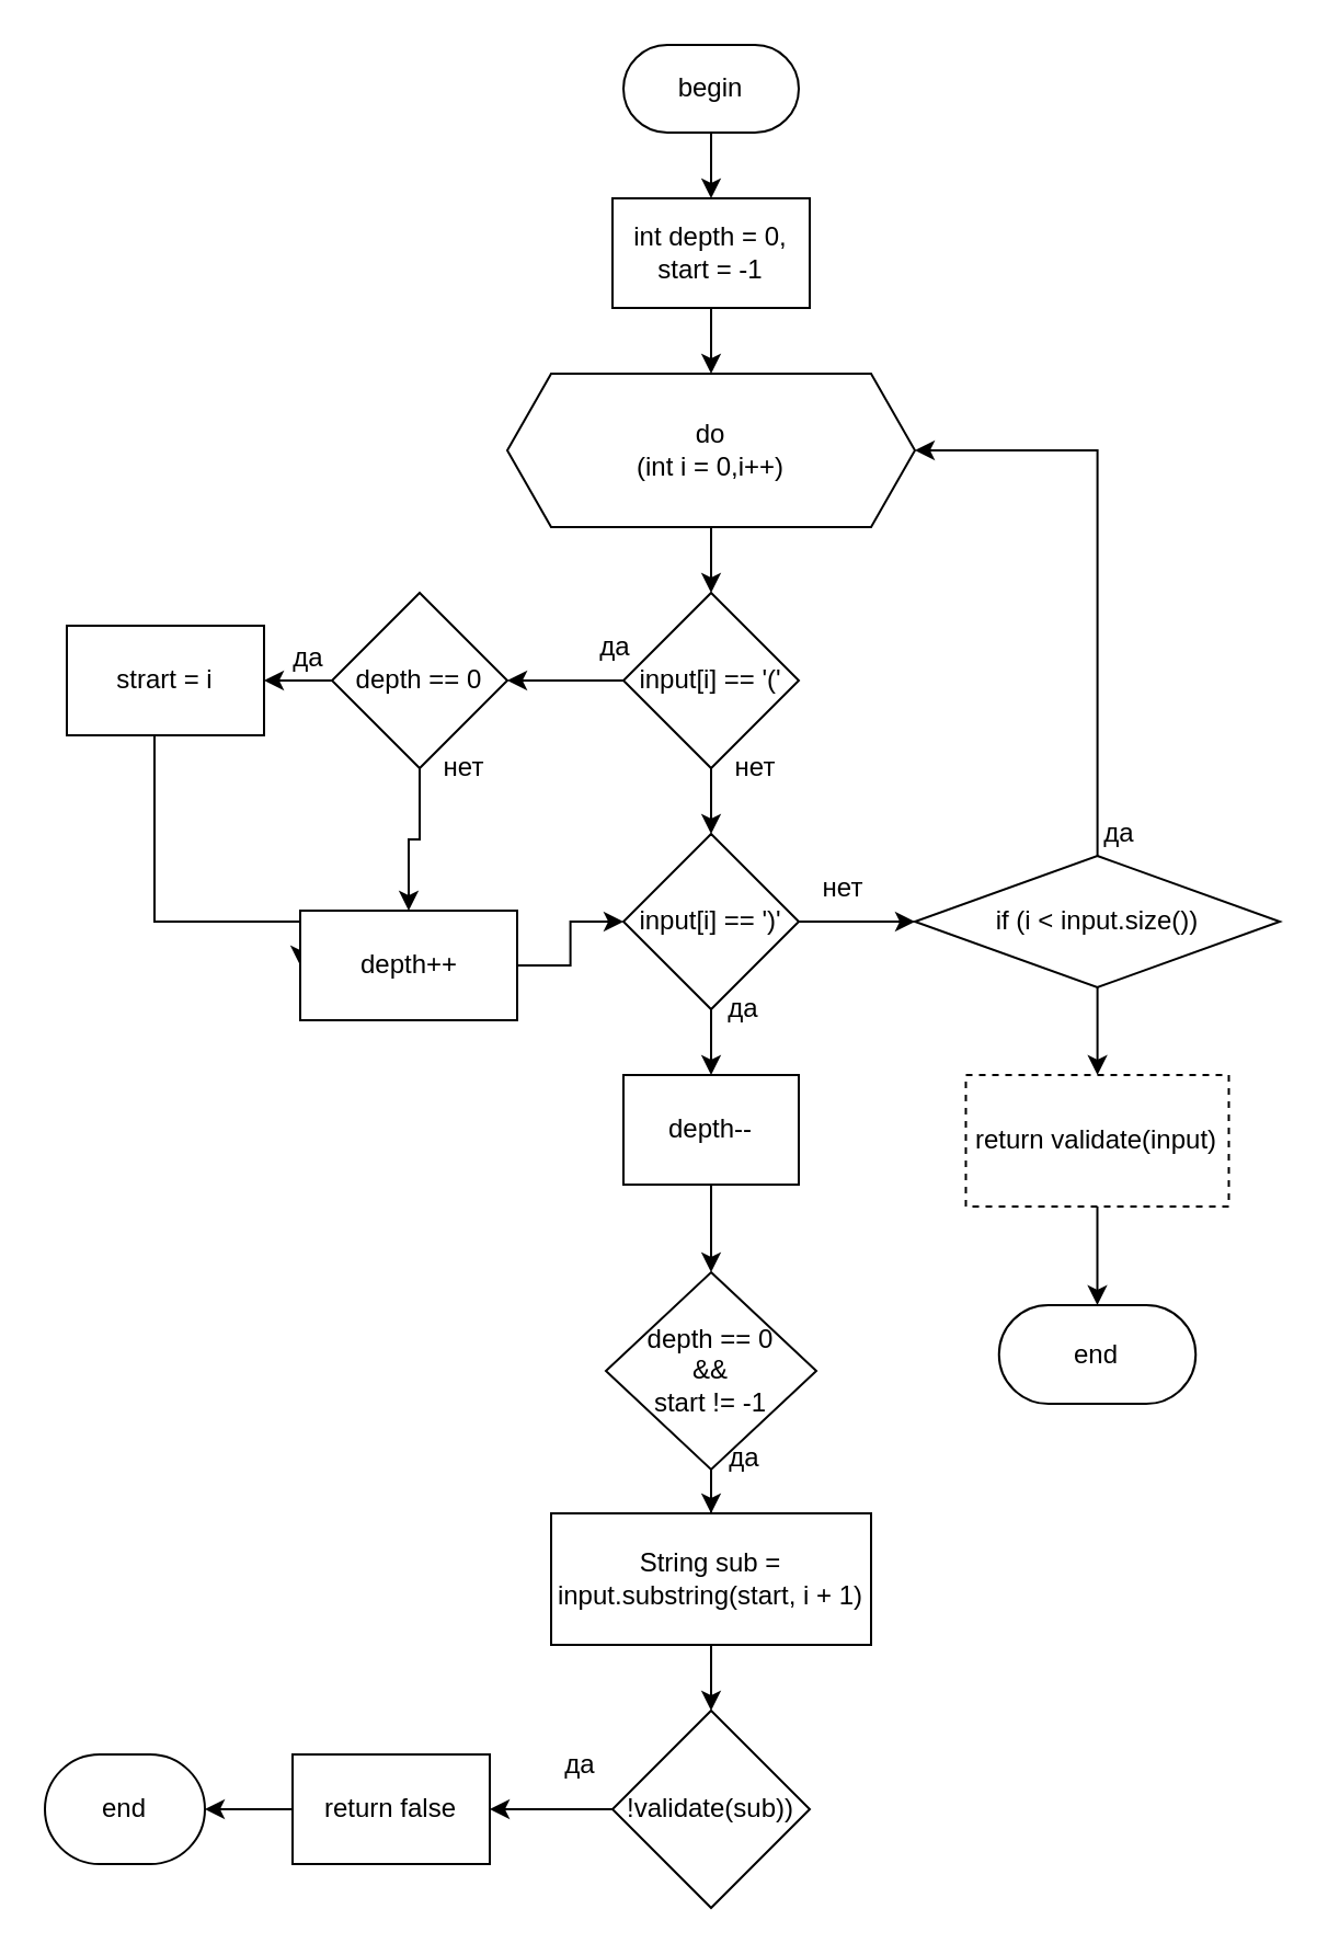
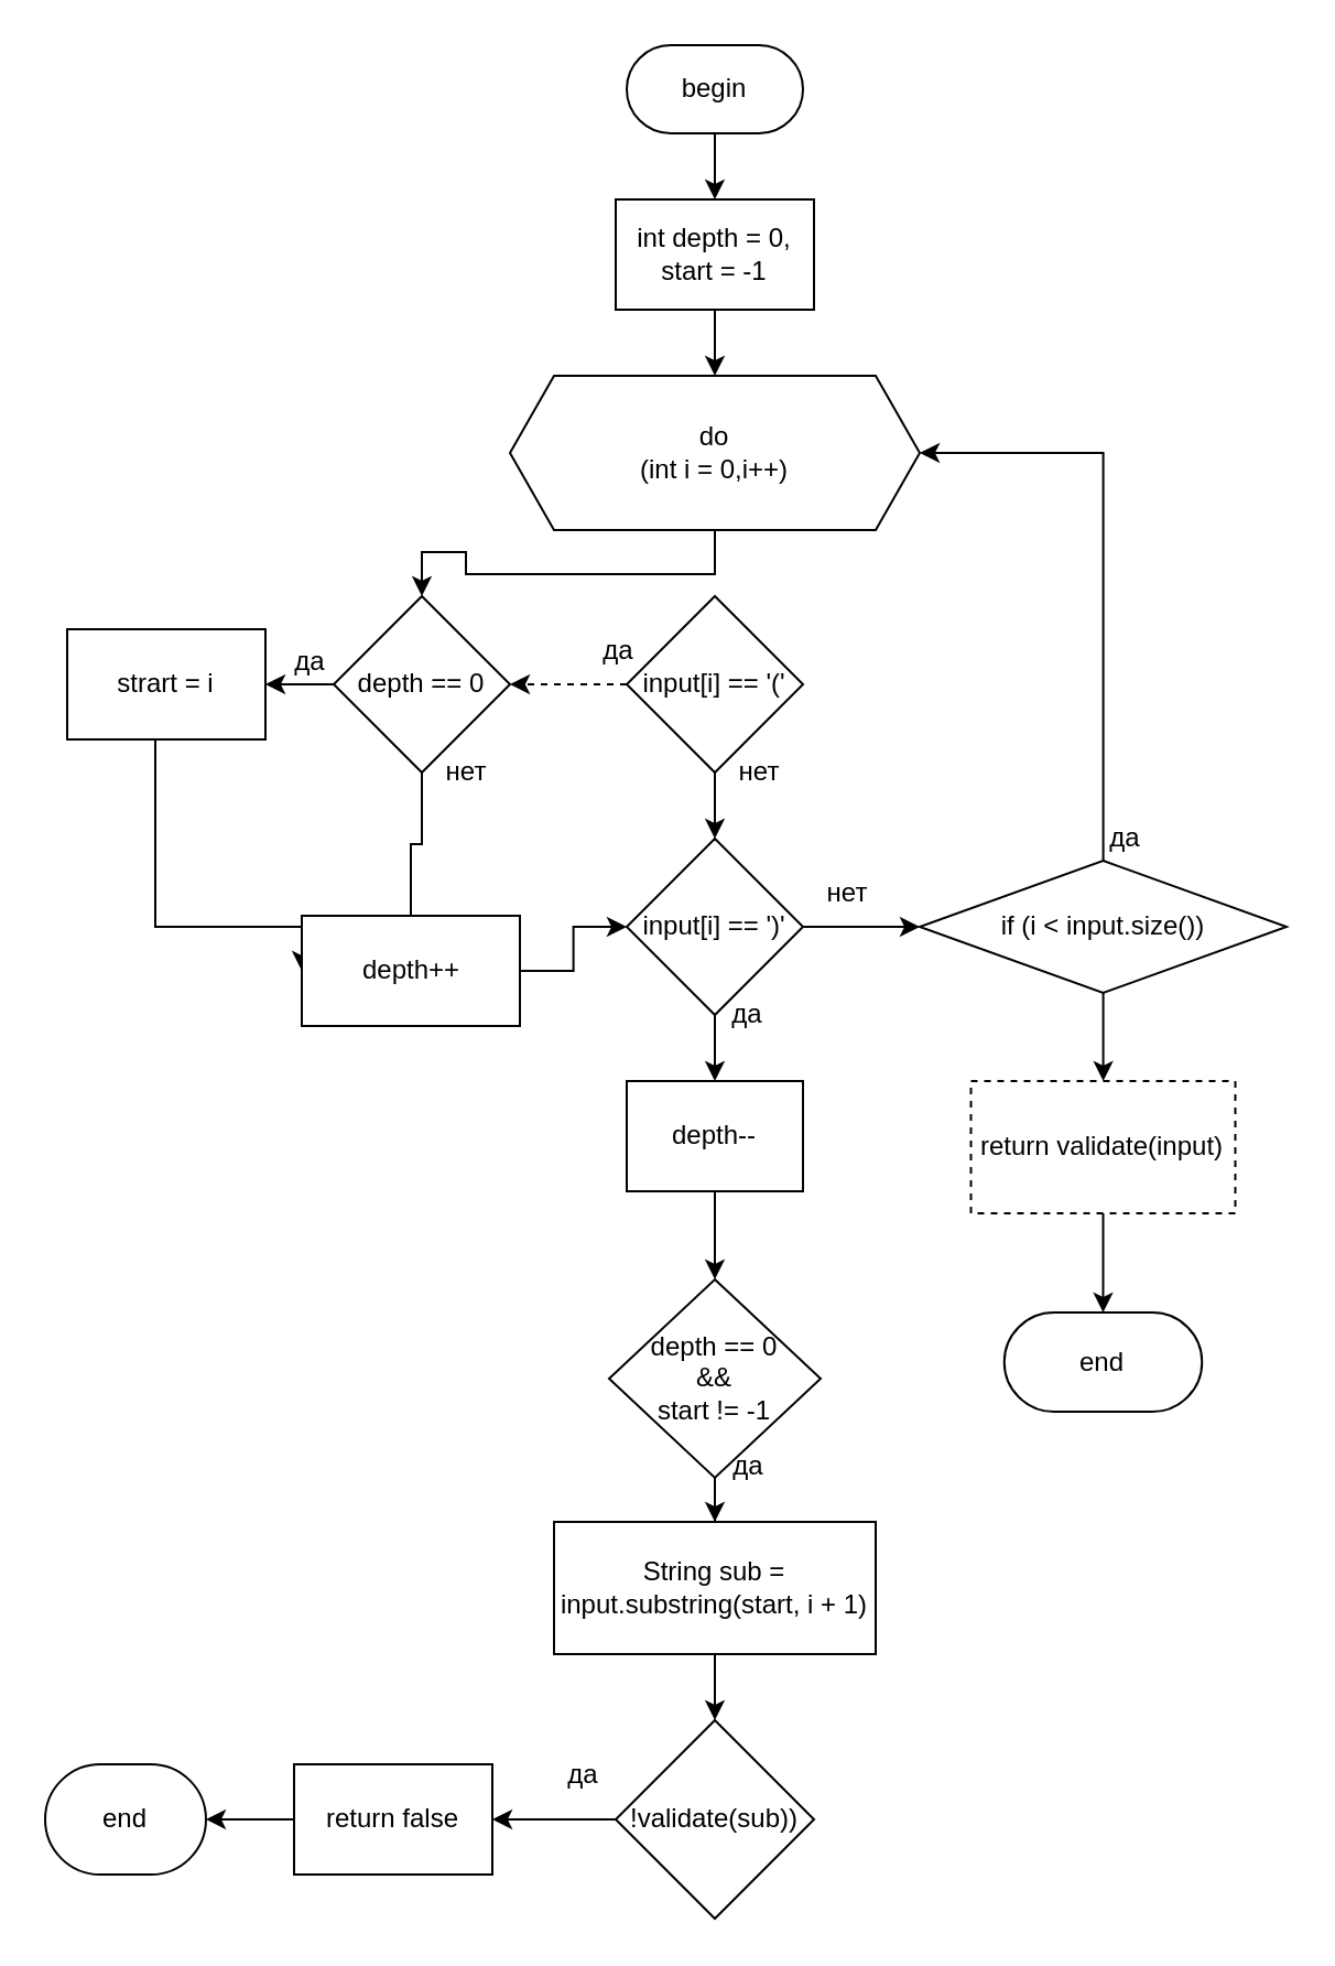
  <mxCell id="0" />
  <mxCell id="1" parent="0" />
  <mxCell id="2" style="edgeStyle=orthogonalEdgeStyle;rounded=0;orthogonalLoop=1;jettySize=auto;html=1;" parent="1" source="3" target="5" edge="1"><mxGeometry relative="1" as="geometry" /></mxCell>
  <mxCell id="3" value="begin" style="rounded=1;whiteSpace=wrap;html=1;arcSize=50;" parent="1" vertex="1"><mxGeometry x="284" y="20" width="80" height="40" as="geometry" /></mxCell>
  <mxCell id="4" style="edgeStyle=orthogonalEdgeStyle;rounded=0;orthogonalLoop=1;jettySize=auto;html=1;" parent="1" source="5" target="7" edge="1"><mxGeometry relative="1" as="geometry" /></mxCell>
  <mxCell id="5" value="int depth = 0,&lt;div&gt;start = -1&lt;/div&gt;" style="rounded=0;whiteSpace=wrap;html=1;" parent="1" vertex="1"><mxGeometry x="279" y="90" width="90" height="50" as="geometry" /></mxCell>
- <mxCell id="6" style="edgeStyle=orthogonalEdgeStyle;rounded=0;orthogonalLoop=1;jettySize=auto;html=1;entryX=0.5;entryY=0;entryDx=0;entryDy=0;" parent="1" source="7" target="10" edge="1"><mxGeometry relative="1" as="geometry" /></mxCell>
+ <mxCell id="6" style="edgeStyle=orthogonalEdgeStyle;rounded=0;orthogonalLoop=1;jettySize=auto;html=1;" parent="1" source="7" target="13" edge="1"><mxGeometry relative="1" as="geometry" /></mxCell>
  <mxCell id="7" value="do&lt;div&gt;(int i = 0,i++)&lt;/div&gt;" style="shape=hexagon;perimeter=hexagonPerimeter2;whiteSpace=wrap;html=1;fixedSize=1;" parent="1" vertex="1"><mxGeometry x="231" y="170" width="186" height="70" as="geometry" /></mxCell>
- <mxCell id="8" style="edgeStyle=orthogonalEdgeStyle;rounded=0;orthogonalLoop=1;jettySize=auto;html=1;entryX=1;entryY=0.5;entryDx=0;entryDy=0;" parent="1" source="10" target="13" edge="1"><mxGeometry relative="1" as="geometry" /></mxCell>
+ <mxCell id="8" style="edgeStyle=orthogonalEdgeStyle;rounded=0;orthogonalLoop=1;jettySize=auto;html=1;entryX=1;entryY=0.5;entryDx=0;entryDy=0;dashed=1;" parent="1" source="10" target="13" edge="1"><mxGeometry relative="1" as="geometry" /></mxCell>
  <mxCell id="9" style="edgeStyle=orthogonalEdgeStyle;rounded=0;orthogonalLoop=1;jettySize=auto;html=1;entryX=0.5;entryY=0;entryDx=0;entryDy=0;" parent="1" source="10" target="24" edge="1"><mxGeometry relative="1" as="geometry" /></mxCell>
  <mxCell id="10" value="input[i] == '('" style="rhombus;whiteSpace=wrap;html=1;" parent="1" vertex="1"><mxGeometry x="284" y="270" width="80" height="80" as="geometry" /></mxCell>
  <mxCell id="11" style="edgeStyle=orthogonalEdgeStyle;rounded=0;orthogonalLoop=1;jettySize=auto;html=1;" parent="1" source="13" target="16" edge="1"><mxGeometry relative="1" as="geometry" /></mxCell>
- <mxCell id="12" style="edgeStyle=orthogonalEdgeStyle;rounded=0;orthogonalLoop=1;jettySize=auto;html=1;entryX=0.5;entryY=0;entryDx=0;entryDy=0;" parent="1" source="13" target="19" edge="1"><mxGeometry relative="1" as="geometry" /></mxCell>
+ <mxCell id="12" style="edgeStyle=orthogonalEdgeStyle;rounded=0;orthogonalLoop=1;jettySize=auto;html=1;entryX=0.5;entryY=0;entryDx=0;entryDy=0;endArrow=none;" parent="1" source="13" target="19" edge="1"><mxGeometry relative="1" as="geometry" /></mxCell>
  <mxCell id="13" value="depth == 0" style="rhombus;whiteSpace=wrap;html=1;" parent="1" vertex="1"><mxGeometry x="151" y="270" width="80" height="80" as="geometry" /></mxCell>
  <mxCell id="14" value="да" style="text;html=1;align=center;verticalAlign=middle;resizable=0;points=[];autosize=1;strokeColor=none;fillColor=none;" parent="1" vertex="1"><mxGeometry x="260" y="280" width="40" height="30" as="geometry" /></mxCell>
  <mxCell id="15" style="edgeStyle=orthogonalEdgeStyle;rounded=0;orthogonalLoop=1;jettySize=auto;html=1;entryX=0;entryY=0.5;entryDx=0;entryDy=0;" parent="1" source="16" target="19" edge="1"><mxGeometry relative="1" as="geometry"><Array as="points"><mxPoint x="70" y="420" /></Array></mxGeometry></mxCell>
  <mxCell id="16" value="strart = i" style="rounded=0;whiteSpace=wrap;html=1;" parent="1" vertex="1"><mxGeometry x="30" y="285" width="90" height="50" as="geometry" /></mxCell>
  <mxCell id="17" value="да" style="text;html=1;align=center;verticalAlign=middle;resizable=0;points=[];autosize=1;strokeColor=none;fillColor=none;" parent="1" vertex="1"><mxGeometry x="120" y="285" width="40" height="30" as="geometry" /></mxCell>
  <mxCell id="18" style="edgeStyle=orthogonalEdgeStyle;rounded=0;orthogonalLoop=1;jettySize=auto;html=1;entryX=0;entryY=0.5;entryDx=0;entryDy=0;" parent="1" source="19" target="24" edge="1"><mxGeometry relative="1" as="geometry" /></mxCell>
  <mxCell id="19" value="depth++" style="rounded=0;whiteSpace=wrap;html=1;" parent="1" vertex="1"><mxGeometry x="136.5" y="415" width="99" height="50" as="geometry" /></mxCell>
  <mxCell id="20" value="нет" style="text;html=1;align=center;verticalAlign=middle;resizable=0;points=[];autosize=1;strokeColor=none;fillColor=none;" parent="1" vertex="1"><mxGeometry x="191" y="335" width="40" height="30" as="geometry" /></mxCell>
  <mxCell id="21" value="нет" style="text;html=1;align=center;verticalAlign=middle;resizable=0;points=[];autosize=1;strokeColor=none;fillColor=none;" parent="1" vertex="1"><mxGeometry x="324" y="335" width="40" height="30" as="geometry" /></mxCell>
  <mxCell id="22" style="edgeStyle=orthogonalEdgeStyle;rounded=0;orthogonalLoop=1;jettySize=auto;html=1;entryX=0.5;entryY=0;entryDx=0;entryDy=0;" parent="1" source="24" target="26" edge="1"><mxGeometry relative="1" as="geometry" /></mxCell>
  <mxCell id="23" style="edgeStyle=orthogonalEdgeStyle;rounded=0;orthogonalLoop=1;jettySize=auto;html=1;entryX=0;entryY=0.5;entryDx=0;entryDy=0;" parent="1" source="24" target="41" edge="1"><mxGeometry relative="1" as="geometry" /></mxCell>
  <mxCell id="24" value="input[i] == ')'" style="rhombus;whiteSpace=wrap;html=1;" parent="1" vertex="1"><mxGeometry x="284" y="380" width="80" height="80" as="geometry" /></mxCell>
  <mxCell id="25" style="edgeStyle=orthogonalEdgeStyle;rounded=0;orthogonalLoop=1;jettySize=auto;html=1;" parent="1" source="26" target="28" edge="1"><mxGeometry relative="1" as="geometry" /></mxCell>
  <mxCell id="26" value="depth--" style="rounded=0;whiteSpace=wrap;html=1;" parent="1" vertex="1"><mxGeometry x="284" y="490" width="80" height="50" as="geometry" /></mxCell>
  <mxCell id="27" style="edgeStyle=orthogonalEdgeStyle;rounded=0;orthogonalLoop=1;jettySize=auto;html=1;" parent="1" source="28" target="31" edge="1"><mxGeometry relative="1" as="geometry" /></mxCell>
  <mxCell id="28" value="depth == 0&lt;div&gt;&amp;amp;&amp;amp;&lt;br&gt;start != -1&lt;/div&gt;" style="rhombus;whiteSpace=wrap;html=1;" parent="1" vertex="1"><mxGeometry x="276" y="580" width="96" height="90" as="geometry" /></mxCell>
  <mxCell id="29" value="да" style="text;html=1;align=center;verticalAlign=middle;whiteSpace=wrap;rounded=0;" parent="1" vertex="1"><mxGeometry x="309" y="445" width="60" height="30" as="geometry" /></mxCell>
  <mxCell id="30" style="edgeStyle=orthogonalEdgeStyle;rounded=0;orthogonalLoop=1;jettySize=auto;html=1;" parent="1" source="31" target="32" edge="1"><mxGeometry relative="1" as="geometry" /></mxCell>
  <mxCell id="31" value="String sub = input.substring(start, i + 1)" style="rounded=0;whiteSpace=wrap;html=1;" parent="1" vertex="1"><mxGeometry x="251" y="690" width="146" height="60" as="geometry" /></mxCell>
  <mxCell id="32" value="!validate(sub))" style="rhombus;whiteSpace=wrap;html=1;" parent="1" vertex="1"><mxGeometry x="279" y="780" width="90" height="90" as="geometry" /></mxCell>
  <mxCell id="33" style="edgeStyle=orthogonalEdgeStyle;rounded=0;orthogonalLoop=1;jettySize=auto;html=1;" parent="1" edge="1"><mxGeometry relative="1" as="geometry"><mxPoint x="223" y="825" as="targetPoint" /><mxPoint x="279" y="825" as="sourcePoint" /></mxGeometry></mxCell>
  <mxCell id="34" style="edgeStyle=orthogonalEdgeStyle;rounded=0;orthogonalLoop=1;jettySize=auto;html=1;" parent="1" source="35" target="36" edge="1"><mxGeometry relative="1" as="geometry" /></mxCell>
  <mxCell id="35" value="return false" style="rounded=0;whiteSpace=wrap;html=1;" parent="1" vertex="1"><mxGeometry x="133" y="800" width="90" height="50" as="geometry" /></mxCell>
  <mxCell id="36" value="end" style="rounded=1;whiteSpace=wrap;html=1;arcSize=50;" parent="1" vertex="1"><mxGeometry x="20" y="800" width="73" height="50" as="geometry" /></mxCell>
  <mxCell id="37" value="да" style="text;html=1;align=center;verticalAlign=middle;resizable=0;points=[];autosize=1;strokeColor=none;fillColor=none;" parent="1" vertex="1"><mxGeometry x="244" y="790" width="40" height="30" as="geometry" /></mxCell>
  <mxCell id="38" value="да" style="text;html=1;align=center;verticalAlign=middle;resizable=0;points=[];autosize=1;strokeColor=none;fillColor=none;" parent="1" vertex="1"><mxGeometry x="319" y="650" width="40" height="30" as="geometry" /></mxCell>
  <mxCell id="39" style="edgeStyle=orthogonalEdgeStyle;rounded=0;orthogonalLoop=1;jettySize=auto;html=1;entryX=1;entryY=0.5;entryDx=0;entryDy=0;" parent="1" source="41" target="7" edge="1"><mxGeometry relative="1" as="geometry" /></mxCell>
  <mxCell id="40" style="edgeStyle=orthogonalEdgeStyle;rounded=0;orthogonalLoop=1;jettySize=auto;html=1;" parent="1" source="41" target="45" edge="1"><mxGeometry relative="1" as="geometry" /></mxCell>
  <mxCell id="41" value="if (i &amp;lt; input.size())" style="rhombus;whiteSpace=wrap;html=1;" parent="1" vertex="1"><mxGeometry x="417" y="390" width="166.5" height="60" as="geometry" /></mxCell>
  <mxCell id="42" value="нет" style="text;html=1;align=center;verticalAlign=middle;resizable=0;points=[];autosize=1;strokeColor=none;fillColor=none;" parent="1" vertex="1"><mxGeometry x="364" y="390" width="40" height="30" as="geometry" /></mxCell>
  <mxCell id="43" value="да" style="text;html=1;align=center;verticalAlign=middle;resizable=0;points=[];autosize=1;strokeColor=none;fillColor=none;" parent="1" vertex="1"><mxGeometry x="490" y="365" width="40" height="30" as="geometry" /></mxCell>
  <mxCell id="44" style="edgeStyle=orthogonalEdgeStyle;rounded=0;orthogonalLoop=1;jettySize=auto;html=1;entryX=0.5;entryY=0;entryDx=0;entryDy=0;" parent="1" source="45" target="46" edge="1"><mxGeometry relative="1" as="geometry" /></mxCell>
  <mxCell id="45" value="return validate(input)" style="rounded=0;whiteSpace=wrap;html=1;dashed=1;" parent="1" vertex="1"><mxGeometry x="440.25" y="490" width="120" height="60" as="geometry" /></mxCell>
  <mxCell id="46" value="end" style="rounded=1;whiteSpace=wrap;html=1;arcSize=50;" parent="1" vertex="1"><mxGeometry x="455.38" y="595" width="89.75" height="45" as="geometry" /></mxCell>
